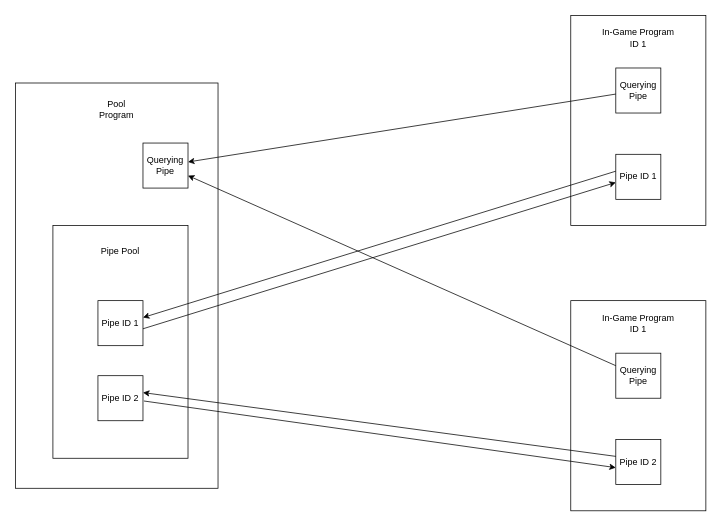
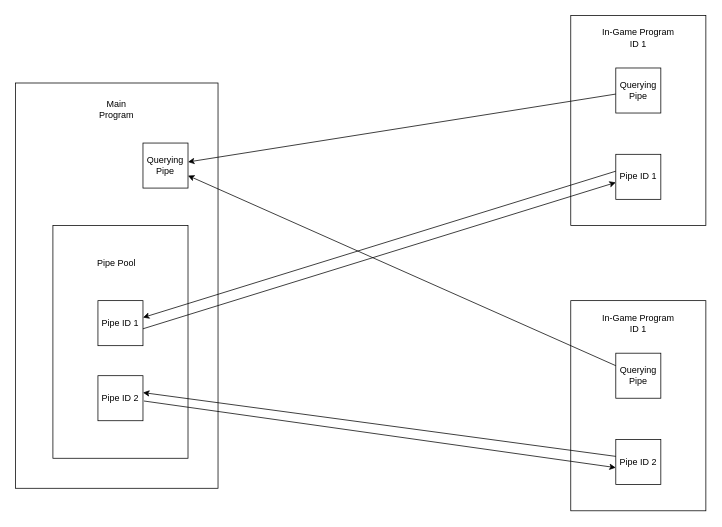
  <mxCell id="0" />
  <mxCell id="1" parent="0" />
  <mxCell id="2" value="" style="rounded=0;whiteSpace=wrap;html=1;" vertex="1" parent="1"><mxGeometry x="20" y="110" width="270" height="540" as="geometry" /></mxCell>
- <mxCell id="3" value="Pool Program&lt;br&gt;" style="text;html=1;strokeColor=none;fillColor=none;align=center;verticalAlign=middle;whiteSpace=wrap;rounded=0;" vertex="1" parent="1"><mxGeometry x="125" y="130" width="60" height="30" as="geometry" /></mxCell>
+ <mxCell id="3" value="Main Program&lt;br&gt;" style="text;html=1;strokeColor=none;fillColor=none;align=center;verticalAlign=middle;whiteSpace=wrap;rounded=0;" vertex="1" parent="1"><mxGeometry x="125" y="130" width="60" height="30" as="geometry" /></mxCell>
  <mxCell id="4" value="" style="rounded=0;whiteSpace=wrap;html=1;" vertex="1" parent="1"><mxGeometry x="70" y="300" width="180" height="310" as="geometry" /></mxCell>
- <mxCell id="5" value="Pipe Pool" style="text;html=1;strokeColor=none;fillColor=none;align=center;verticalAlign=middle;whiteSpace=wrap;rounded=0;" vertex="1" parent="1"><mxGeometry x="130" y="320" width="60" height="30" as="geometry" /></mxCell>
+ <mxCell id="5" value="Pipe Pool" style="text;html=1;strokeColor=none;fillColor=none;align=center;verticalAlign=middle;whiteSpace=wrap;rounded=0;" vertex="1" parent="1"><mxGeometry x="125" y="335" width="60" height="30" as="geometry" /></mxCell>
  <mxCell id="6" value="" style="rounded=0;whiteSpace=wrap;html=1;" vertex="1" parent="1"><mxGeometry x="190" y="190" width="60" height="60" as="geometry" /></mxCell>
  <mxCell id="7" value="Querying&lt;br&gt;Pipe" style="text;html=1;strokeColor=none;fillColor=none;align=center;verticalAlign=middle;whiteSpace=wrap;rounded=0;" vertex="1" parent="1"><mxGeometry x="190" y="205" width="60" height="30" as="geometry" /></mxCell>
  <mxCell id="8" value="" style="rounded=0;whiteSpace=wrap;html=1;" vertex="1" parent="1"><mxGeometry x="130" y="400" width="60" height="60" as="geometry" /></mxCell>
  <mxCell id="9" value="Pipe ID 1" style="text;html=1;strokeColor=none;fillColor=none;align=center;verticalAlign=middle;whiteSpace=wrap;rounded=0;" vertex="1" parent="1"><mxGeometry x="130" y="415" width="60" height="30" as="geometry" /></mxCell>
  <mxCell id="10" value="" style="rounded=0;whiteSpace=wrap;html=1;" vertex="1" parent="1"><mxGeometry x="130" y="500" width="60" height="60" as="geometry" /></mxCell>
  <mxCell id="11" value="Pipe ID 2" style="text;html=1;strokeColor=none;fillColor=none;align=center;verticalAlign=middle;whiteSpace=wrap;rounded=0;" vertex="1" parent="1"><mxGeometry x="130" y="515" width="60" height="30" as="geometry" /></mxCell>
  <mxCell id="12" value="" style="rounded=0;whiteSpace=wrap;html=1;" vertex="1" parent="1"><mxGeometry x="760" y="20" width="180" height="280" as="geometry" /></mxCell>
  <mxCell id="13" value="In-Game Program&lt;br&gt;ID 1" style="text;html=1;strokeColor=none;fillColor=none;align=center;verticalAlign=middle;whiteSpace=wrap;rounded=0;" vertex="1" parent="1"><mxGeometry x="800" y="35" width="100" height="30" as="geometry" /></mxCell>
  <mxCell id="14" value="" style="rounded=0;whiteSpace=wrap;html=1;" vertex="1" parent="1"><mxGeometry x="820" y="90" width="60" height="60" as="geometry" /></mxCell>
  <mxCell id="15" value="Querying&lt;br&gt;Pipe" style="text;html=1;strokeColor=none;fillColor=none;align=center;verticalAlign=middle;whiteSpace=wrap;rounded=0;" vertex="1" parent="1"><mxGeometry x="820" y="105" width="60" height="30" as="geometry" /></mxCell>
  <mxCell id="16" value="" style="rounded=0;whiteSpace=wrap;html=1;" vertex="1" parent="1"><mxGeometry x="820" y="205" width="60" height="60" as="geometry" /></mxCell>
  <mxCell id="17" value="Pipe ID 1" style="text;html=1;strokeColor=none;fillColor=none;align=center;verticalAlign=middle;whiteSpace=wrap;rounded=0;" vertex="1" parent="1"><mxGeometry x="820" y="220" width="60" height="30" as="geometry" /></mxCell>
  <mxCell id="18" value="" style="rounded=0;whiteSpace=wrap;html=1;" vertex="1" parent="1"><mxGeometry x="760" y="400" width="180" height="280" as="geometry" /></mxCell>
  <mxCell id="19" value="In-Game Program&lt;br&gt;ID 1" style="text;html=1;strokeColor=none;fillColor=none;align=center;verticalAlign=middle;whiteSpace=wrap;rounded=0;" vertex="1" parent="1"><mxGeometry x="800" y="415" width="100" height="30" as="geometry" /></mxCell>
  <mxCell id="20" value="" style="rounded=0;whiteSpace=wrap;html=1;" vertex="1" parent="1"><mxGeometry x="820" y="470" width="60" height="60" as="geometry" /></mxCell>
  <mxCell id="21" value="Querying&lt;br&gt;Pipe" style="text;html=1;strokeColor=none;fillColor=none;align=center;verticalAlign=middle;whiteSpace=wrap;rounded=0;" vertex="1" parent="1"><mxGeometry x="820" y="485" width="60" height="30" as="geometry" /></mxCell>
  <mxCell id="22" value="" style="rounded=0;whiteSpace=wrap;html=1;" vertex="1" parent="1"><mxGeometry x="820" y="585" width="60" height="60" as="geometry" /></mxCell>
  <mxCell id="23" value="Pipe ID 2" style="text;html=1;strokeColor=none;fillColor=none;align=center;verticalAlign=middle;whiteSpace=wrap;rounded=0;" vertex="1" parent="1"><mxGeometry x="820" y="600" width="60" height="30" as="geometry" /></mxCell>
  <mxCell id="24" value="" style="endArrow=classic;html=1;rounded=0;" edge="1" parent="1" source="15" target="7"><mxGeometry width="50" height="50" relative="1" as="geometry"><mxPoint x="500" y="220" as="sourcePoint" /><mxPoint x="710" y="370" as="targetPoint" /></mxGeometry></mxCell>
  <mxCell id="25" value="" style="endArrow=classic;html=1;rounded=0;" edge="1" parent="1" source="21" target="7"><mxGeometry width="50" height="50" relative="1" as="geometry"><mxPoint x="830" y="130" as="sourcePoint" /><mxPoint x="250" y="220" as="targetPoint" /></mxGeometry></mxCell>
  <mxCell id="26" value="" style="endArrow=classic;html=1;rounded=0;entryX=1;entryY=0.25;entryDx=0;entryDy=0;exitX=0;exitY=0.25;exitDx=0;exitDy=0;" edge="1" parent="1" source="17" target="9"><mxGeometry width="50" height="50" relative="1" as="geometry"><mxPoint x="830" y="497" as="sourcePoint" /><mxPoint x="260" y="243" as="targetPoint" /></mxGeometry></mxCell>
  <mxCell id="27" value="" style="endArrow=classic;html=1;rounded=0;exitX=1;exitY=0.75;exitDx=0;exitDy=0;entryX=0;entryY=0.75;entryDx=0;entryDy=0;" edge="1" parent="1" source="9" target="17"><mxGeometry width="50" height="50" relative="1" as="geometry"><mxPoint x="830" y="238" as="sourcePoint" /><mxPoint x="870" y="310" as="targetPoint" /></mxGeometry></mxCell>
  <mxCell id="28" value="" style="endArrow=classic;html=1;rounded=0;exitX=0;exitY=0.25;exitDx=0;exitDy=0;entryX=1;entryY=0.25;entryDx=0;entryDy=0;" edge="1" parent="1" source="23" target="11"><mxGeometry width="50" height="50" relative="1" as="geometry"><mxPoint x="820" y="335" as="sourcePoint" /><mxPoint x="190" y="520" as="targetPoint" /></mxGeometry></mxCell>
  <mxCell id="29" value="" style="endArrow=classic;html=1;rounded=0;exitX=1.02;exitY=0.623;exitDx=0;exitDy=0;entryX=0;entryY=0.75;entryDx=0;entryDy=0;exitPerimeter=0;" edge="1" parent="1" source="11" target="23"><mxGeometry width="50" height="50" relative="1" as="geometry"><mxPoint x="190" y="545" as="sourcePoint" /><mxPoint x="820" y="350" as="targetPoint" /></mxGeometry></mxCell>
